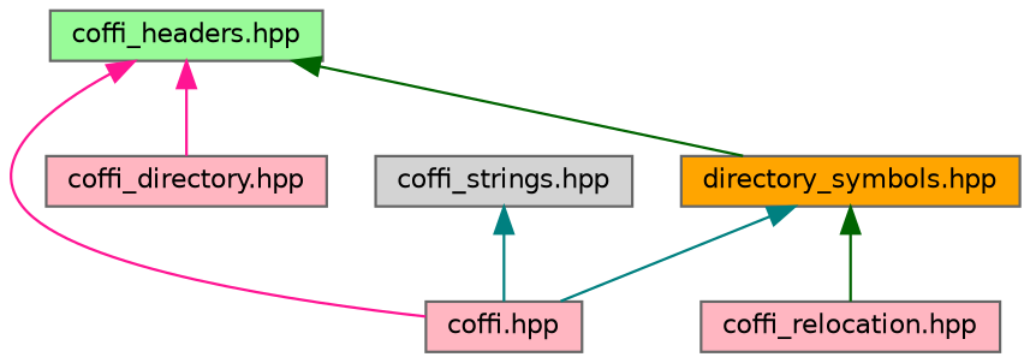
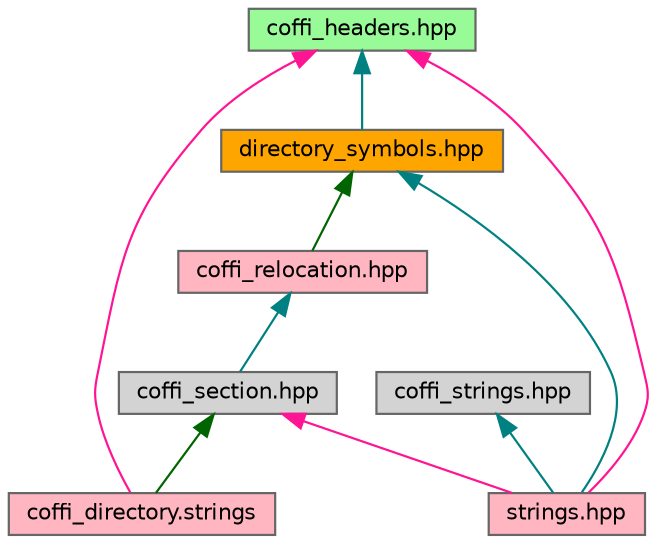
  digraph {
    node [color=grey40 fillcolor=lightpink fontname=Helvetica fontsize=10 shape=box style=filled]
    edge [color=deeppink dir=back fontname=Helvetica fontsize=10 labelfontname=Helvetica labelfontsize=10 style=solid]
    n1 [color=gray40 fillcolor=palegreen fontcolor=black height=0.2 label="coffi_headers.hpp" width=0.4]
-   n2 [height=0.2 label="coffi.hpp" width=0.4]
-   n3 [height=0.2 label="coffi_directory.hpp" width=0.4]
+   n2 [height=0.2 label="strings.hpp" width=0.4]
+   n3 [height=0.2 label="coffi_directory.strings" width=0.4]
    n4 [fillcolor=orange height=0.2 label="directory_symbols.hpp" width=0.4]
    n5 [fillcolor=lightgrey height=0.2 label="coffi_strings.hpp" width=0.4]
    n6 [height=0.2 label="coffi_relocation.hpp" width=0.4]
+   n7 [fillcolor=lightgrey height=0.2 label="coffi_section.hpp" width=0.4]
    n1 -> n2
    n1 -> n3
-   n1 -> n4 [color=darkgreen]
+   n1 -> n4 [color=teal]
    n4 -> n2 [color=teal]
    n4 -> n6 [color=darkgreen]
    n5 -> n2 [color=teal]
+   n6 -> n7 [color=teal]
+   n7 -> n2
+   n7 -> n3 [color=darkgreen]
  }
